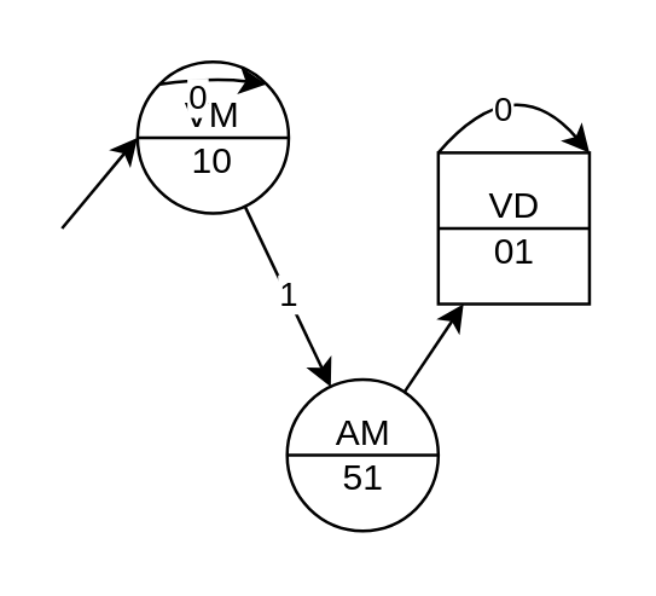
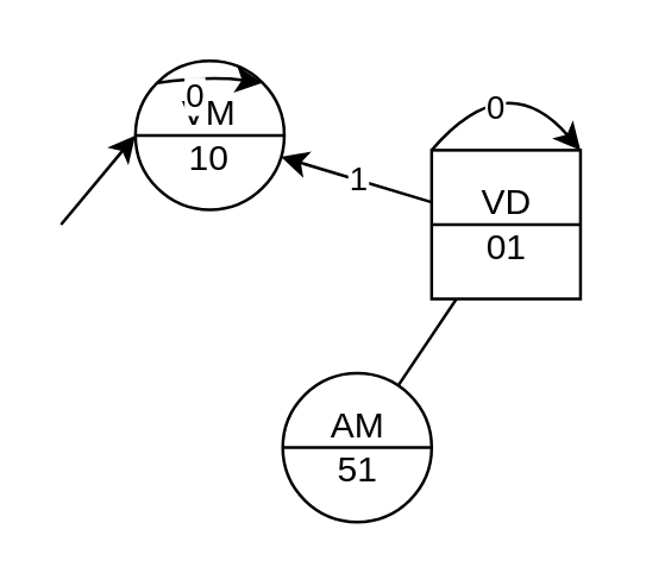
  <mxCell id="0" />
  <mxCell id="1" parent="0" />
- <mxCell id="2" value="" style="endArrow=classic;html=1;" parent="1" source="12" target="5" edge="1"><mxGeometry width="50" height="50" relative="1" as="geometry"><mxPoint x="-110" y="-80.143" as="sourcePoint" /><mxPoint x="30" y="-90" as="targetPoint" /></mxGeometry></mxCell>
+ <mxCell id="2" value="" style="endArrow=none;html=1;" parent="1" source="12" target="5" edge="1"><mxGeometry width="50" height="50" relative="1" as="geometry"><mxPoint x="-110" y="-80.143" as="sourcePoint" /><mxPoint x="30" y="-90" as="targetPoint" /></mxGeometry></mxCell>
+ <mxCell id="3" value="1" style="endArrow=classic;html=1;" parent="1" source="5" target="8" edge="1"><mxGeometry width="50" height="50" relative="1" as="geometry"><mxPoint x="82.429" y="-62.429" as="sourcePoint" /><mxPoint x="47.571" y="-62.429" as="targetPoint" /></mxGeometry></mxCell>
  <mxCell id="4" value="" style="group" parent="1" vertex="1" connectable="0"><mxGeometry x="144.5" y="50" width="50" height="50" as="geometry" /></mxCell>
  <mxCell id="5" value="VD&lt;br&gt;01&lt;br&gt;" style="whiteSpace=wrap;html=1;aspect=fixed;align=center;verticalAlign=middle;rounded=0;" parent="4" vertex="1"><mxGeometry width="50" height="50" as="geometry" /></mxCell>
  <mxCell id="6" value="" style="endArrow=none;html=1;exitX=0;exitY=0.5;exitDx=0;exitDy=0;entryX=1;entryY=0.5;entryDx=0;entryDy=0;" parent="4" source="5" target="5" edge="1"><mxGeometry width="50" height="50" relative="1" as="geometry"><mxPoint y="120" as="sourcePoint" /><mxPoint x="50" y="70" as="targetPoint" /></mxGeometry></mxCell>
  <mxCell id="7" value="0" style="endArrow=classic;html=1;exitX=0;exitY=0;exitDx=0;exitDy=0;entryX=1;entryY=0;entryDx=0;entryDy=0;edgeStyle=orthogonalEdgeStyle;curved=1;" parent="4" source="5" target="5" edge="1"><mxGeometry x="-0.335" y="-7" width="50" height="50" relative="1" as="geometry"><mxPoint x="-82.071" y="17.286" as="sourcePoint" /><mxPoint x="-46.643" y="17.286" as="targetPoint" /><Array as="points"><mxPoint x="25" y="-29" /></Array><mxPoint as="offset" /></mxGeometry></mxCell>
  <mxCell id="8" value="VM&lt;br&gt;10&lt;br&gt;" style="ellipse;whiteSpace=wrap;html=1;aspect=fixed;align=center;verticalAlign=middle;" parent="1" vertex="1"><mxGeometry x="45" y="20" width="50" height="50" as="geometry" /></mxCell>
  <mxCell id="9" value="" style="endArrow=none;html=1;exitX=0;exitY=0.5;exitDx=0;exitDy=0;entryX=1;entryY=0.5;entryDx=0;entryDy=0;" parent="1" source="8" target="8" edge="1"><mxGeometry width="50" height="50" relative="1" as="geometry"><mxPoint x="45" y="170" as="sourcePoint" /><mxPoint x="95" y="120" as="targetPoint" /></mxGeometry></mxCell>
  <mxCell id="10" value="0" style="endArrow=classic;html=1;exitX=0;exitY=0;exitDx=0;exitDy=0;entryX=1;entryY=0;entryDx=0;entryDy=0;edgeStyle=orthogonalEdgeStyle;curved=1;" parent="1" source="8" target="8" edge="1"><mxGeometry x="-0.312" y="-6" width="50" height="50" relative="1" as="geometry"><mxPoint x="205" y="330" as="sourcePoint" /><mxPoint x="255" y="280" as="targetPoint" /><Array as="points"><mxPoint x="70" y="25" /></Array><mxPoint as="offset" /></mxGeometry></mxCell>
  <mxCell id="11" value="" style="group" parent="1" vertex="1" connectable="0"><mxGeometry x="94.5" y="125" width="50" height="50" as="geometry" /></mxCell>
  <mxCell id="12" value="AM&lt;br&gt;51&lt;br&gt;" style="ellipse;whiteSpace=wrap;html=1;aspect=fixed;align=center;verticalAlign=middle;" parent="11" vertex="1"><mxGeometry width="50" height="50" as="geometry" /></mxCell>
  <mxCell id="13" value="" style="endArrow=none;html=1;exitX=0;exitY=0.5;exitDx=0;exitDy=0;entryX=1;entryY=0.5;entryDx=0;entryDy=0;" parent="11" source="12" target="12" edge="1"><mxGeometry width="50" height="50" relative="1" as="geometry"><mxPoint y="120" as="sourcePoint" /><mxPoint x="50" y="70" as="targetPoint" /></mxGeometry></mxCell>
- <mxCell id="14" value="1" style="endArrow=classic;html=1;" parent="1" source="8" target="12" edge="1"><mxGeometry width="50" height="50" relative="1" as="geometry"><mxPoint x="-170" y="5" as="sourcePoint" /><mxPoint x="-120" y="-45" as="targetPoint" /></mxGeometry></mxCell>
  <mxCell id="15" value="" style="endArrow=classic;html=1;entryX=0;entryY=0.5;entryDx=0;entryDy=0;" edge="1" parent="1" target="8"><mxGeometry width="50" height="50" relative="1" as="geometry"><mxPoint x="20" y="75" as="sourcePoint" /><mxPoint x="165.632" y="105.801" as="targetPoint" /></mxGeometry></mxCell>
